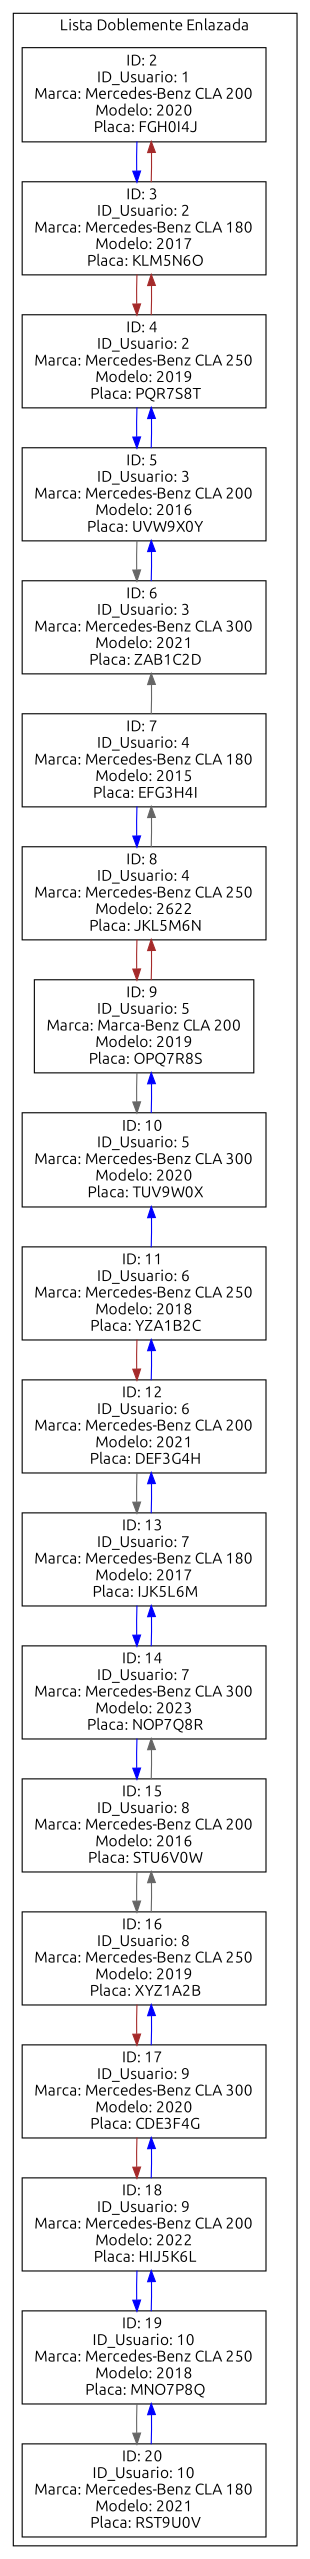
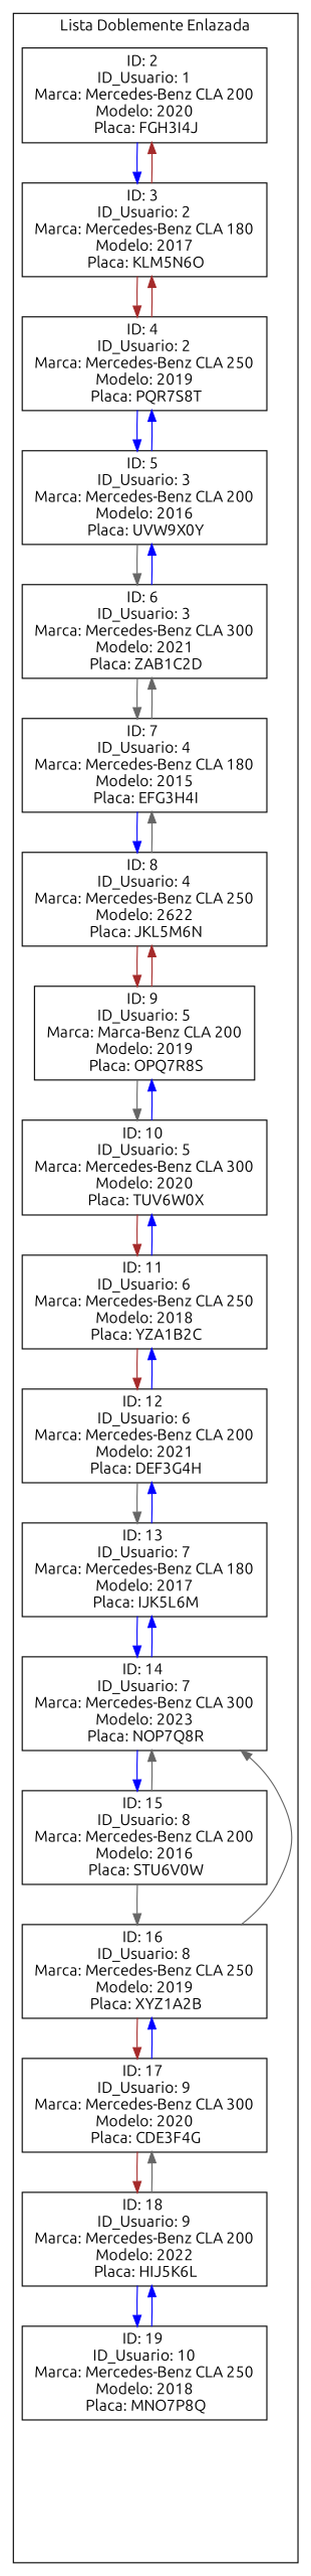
  digraph {
    fontname=Ubuntu
    rankdir=TB
    node [fontname=Ubuntu shape=record]
    edge [color=blue fontname=Ubuntu]
-   n1 [label="{<data> ID: 2 \n ID_Usuario: 1 \n Marca: Mercedes-Benz CLA 200 \n Modelo: 2020 \n Placa: FGH0I4J}"]
+   n1 [label="{<data> ID: 2 \n ID_Usuario: 1 \n Marca: Mercedes-Benz CLA 200 \n Modelo: 2020 \n Placa: FGH3I4J}"]
    n2 [label="{<data> ID: 3 \n ID_Usuario: 2 \n Marca: Mercedes-Benz CLA 180 \n Modelo: 2017 \n Placa: KLM5N6O}"]
    n3 [label="{<data> ID: 4 \n ID_Usuario: 2 \n Marca: Mercedes-Benz CLA 250 \n Modelo: 2019 \n Placa: PQR7S8T}"]
    n4 [label="{<data> ID: 5 \n ID_Usuario: 3 \n Marca: Mercedes-Benz CLA 200 \n Modelo: 2016 \n Placa: UVW9X0Y}"]
    n5 [label="{<data> ID: 6 \n ID_Usuario: 3 \n Marca: Mercedes-Benz CLA 300 \n Modelo: 2021 \n Placa: ZAB1C2D}"]
    n6 [label="{<data> ID: 7 \n ID_Usuario: 4 \n Marca: Mercedes-Benz CLA 180 \n Modelo: 2015 \n Placa: EFG3H4I}"]
    n7 [label="{<data> ID: 8 \n ID_Usuario: 4 \n Marca: Mercedes-Benz CLA 250 \n Modelo: 2622 \n Placa: JKL5M6N}"]
    n8 [label="{<data> ID: 9 \n ID_Usuario: 5 \n Marca: Marca-Benz CLA 200 \n Modelo: 2019 \n Placa: OPQ7R8S}"]
-   n9 [label="{<data> ID: 10 \n ID_Usuario: 5 \n Marca: Mercedes-Benz CLA 300 \n Modelo: 2020 \n Placa: TUV9W0X}"]
+   n9 [label="{<data> ID: 10 \n ID_Usuario: 5 \n Marca: Mercedes-Benz CLA 300 \n Modelo: 2020 \n Placa: TUV6W0X}"]
    n10 [label="{<data> ID: 11 \n ID_Usuario: 6 \n Marca: Mercedes-Benz CLA 250 \n Modelo: 2018 \n Placa: YZA1B2C}"]
    n11 [label="{<data> ID: 12 \n ID_Usuario: 6 \n Marca: Mercedes-Benz CLA 200 \n Modelo: 2021 \n Placa: DEF3G4H}"]
    n12 [label="{<data> ID: 13 \n ID_Usuario: 7 \n Marca: Mercedes-Benz CLA 180 \n Modelo: 2017 \n Placa: IJK5L6M}"]
    n13 [label="{<data> ID: 14 \n ID_Usuario: 7 \n Marca: Mercedes-Benz CLA 300 \n Modelo: 2023 \n Placa: NOP7Q8R}"]
    n14 [label="{<data> ID: 15 \n ID_Usuario: 8 \n Marca: Mercedes-Benz CLA 200 \n Modelo: 2016 \n Placa: STU6V0W}"]
    n15 [label="{<data> ID: 16 \n ID_Usuario: 8 \n Marca: Mercedes-Benz CLA 250 \n Modelo: 2019 \n Placa: XYZ1A2B}"]
    n16 [label="{<data> ID: 17 \n ID_Usuario: 9 \n Marca: Mercedes-Benz CLA 300 \n Modelo: 2020 \n Placa: CDE3F4G}"]
    n17 [label="{<data> ID: 18 \n ID_Usuario: 9 \n Marca: Mercedes-Benz CLA 200 \n Modelo: 2022 \n Placa: HIJ5K6L}"]
    n18 [label="{<data> ID: 19 \n ID_Usuario: 10 \n Marca: Mercedes-Benz CLA 250 \n Modelo: 2018 \n Placa: MNO7P8Q}"]
-   n19 [label="{<data> ID: 20 \n ID_Usuario: 10 \n Marca: Mercedes-Benz CLA 180 \n Modelo: 2021 \n Placa: RST9U0V}"]
    subgraph cluster_1 {
      label="Lista Doblemente Enlazada"
      n1
      n2
      n3
      n4
      n5
      n6
      n7
      n8
      n9
      n10
      n11
      n12
      n13
      n14
      n15
      n16
      n17
      n18
-     n19
    }
    n1 -> n2
    n2 -> n1 [color=brown]
    n2 -> n3 [color=brown]
    n3 -> n2 [color=brown]
    n3 -> n4
    n4 -> n3
    n4 -> n5 [color=gray40]
    n5 -> n4
+   n5 -> n6 [color=gray40]
    n6 -> n5 [color=gray40]
    n6 -> n7
    n7 -> n6 [color=gray40]
    n7 -> n8 [color=brown]
    n8 -> n7 [color=brown]
    n8 -> n9 [color=gray40]
    n9 -> n8
+   n9 -> n10 [color=brown]
    n10 -> n9
    n10 -> n11 [color=brown]
    n11 -> n10
    n11 -> n12 [color=gray40]
    n12 -> n11
    n12 -> n13
    n13 -> n12
    n13 -> n14
    n14 -> n13 [color=gray40]
    n14 -> n15 [color=gray40]
-   n15 -> n14 [color=gray40]
+   n15 -> n13 [color=gray40]
    n15 -> n16 [color=brown]
    n16 -> n15
    n16 -> n17 [color=brown]
-   n17 -> n16
+   n17 -> n16 [color=gray40]
    n17 -> n18
    n18 -> n17
-   n18 -> n19 [color=gray40]
-   n19 -> n18
  }
